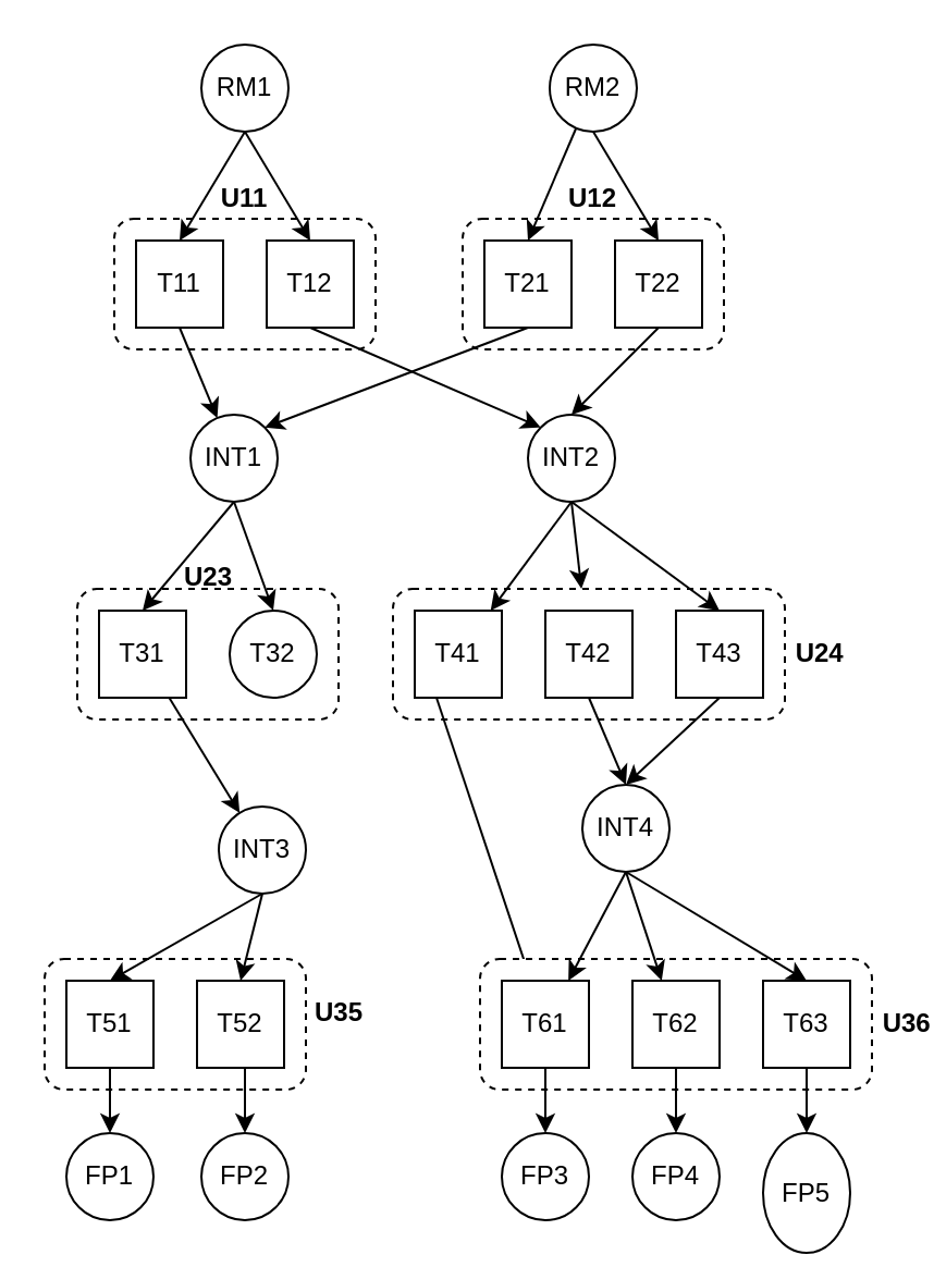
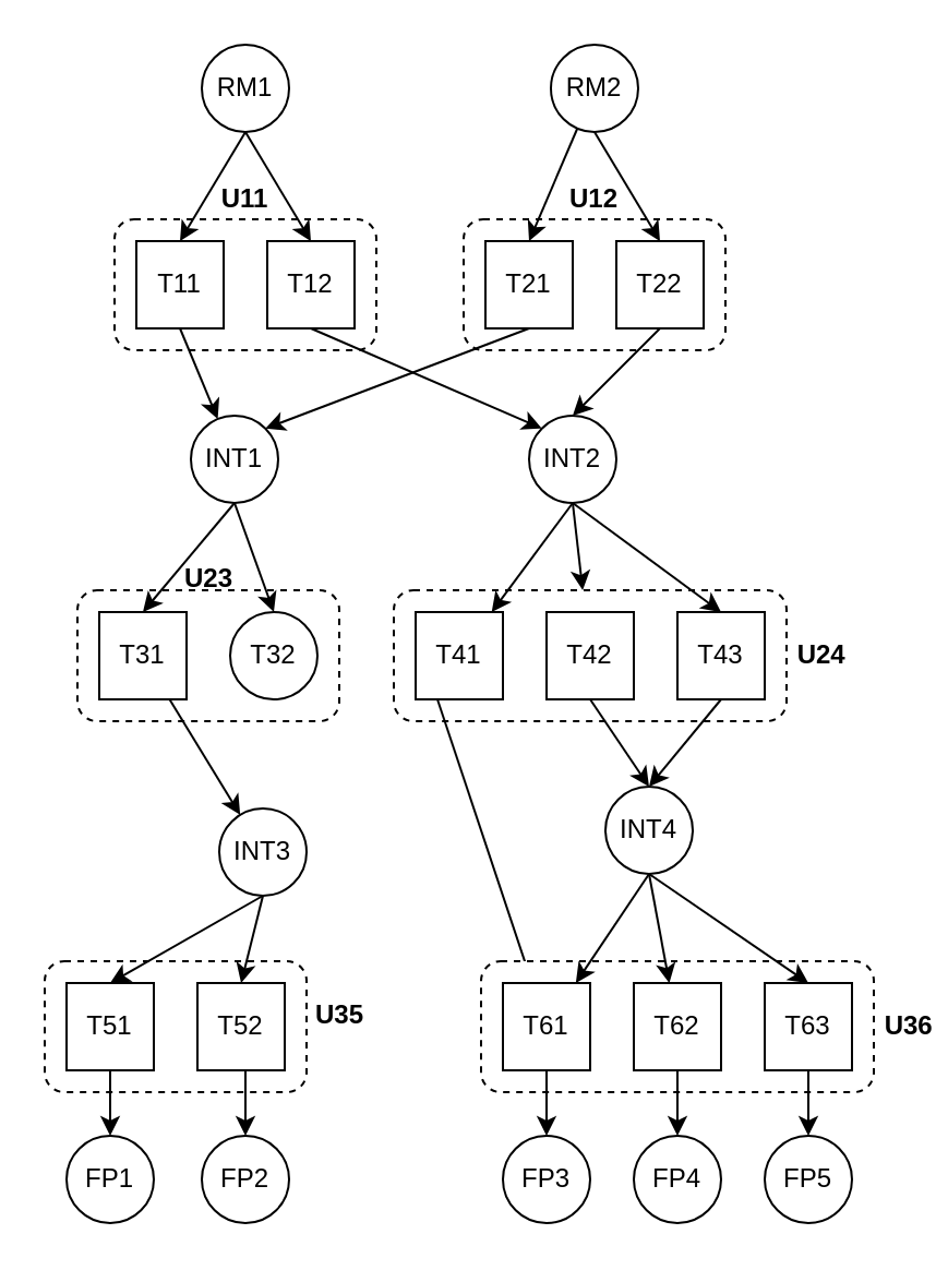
  <mxCell id="0" />
  <mxCell id="1" parent="0" />
  <mxCell id="2" value="RM1" style="ellipse;whiteSpace=wrap;html=1;aspect=fixed;" vertex="1" parent="1"><mxGeometry x="92" y="20" width="40" height="40" as="geometry" /></mxCell>
  <mxCell id="3" value="U11" style="rounded=1;whiteSpace=wrap;html=1;strokeColor=default;align=center;verticalAlign=bottom;fontFamily=Helvetica;fontSize=12;fontColor=default;fillColor=default;dashed=1;labelPosition=center;verticalLabelPosition=top;fontStyle=1" vertex="1" parent="1"><mxGeometry x="52" y="100" width="120" height="60" as="geometry" /></mxCell>
  <mxCell id="4" value="T11" style="rounded=0;whiteSpace=wrap;html=1;strokeColor=default;align=center;verticalAlign=middle;fontFamily=Helvetica;fontSize=12;fontColor=default;fillColor=default;" vertex="1" parent="1"><mxGeometry x="62" y="110" width="40" height="40" as="geometry" /></mxCell>
  <mxCell id="5" value="T12" style="rounded=0;whiteSpace=wrap;html=1;strokeColor=default;align=center;verticalAlign=middle;fontFamily=Helvetica;fontSize=12;fontColor=default;fillColor=default;" vertex="1" parent="1"><mxGeometry x="122" y="110" width="40" height="40" as="geometry" /></mxCell>
  <mxCell id="6" value="U12" style="rounded=1;whiteSpace=wrap;html=1;strokeColor=default;align=center;verticalAlign=bottom;fontFamily=Helvetica;fontSize=12;fontColor=default;fillColor=default;dashed=1;labelPosition=center;verticalLabelPosition=top;fontStyle=1" vertex="1" parent="1"><mxGeometry x="212" y="100" width="120" height="60" as="geometry" /></mxCell>
  <mxCell id="7" value="T21" style="rounded=0;whiteSpace=wrap;html=1;strokeColor=default;align=center;verticalAlign=middle;fontFamily=Helvetica;fontSize=12;fontColor=default;fillColor=default;" vertex="1" parent="1"><mxGeometry x="222" y="110" width="40" height="40" as="geometry" /></mxCell>
  <mxCell id="8" value="T22" style="rounded=0;whiteSpace=wrap;html=1;strokeColor=default;align=center;verticalAlign=middle;fontFamily=Helvetica;fontSize=12;fontColor=default;fillColor=default;" vertex="1" parent="1"><mxGeometry x="282" y="110" width="40" height="40" as="geometry" /></mxCell>
  <mxCell id="9" value="" style="endArrow=classic;html=1;rounded=0;fontFamily=Helvetica;fontSize=12;fontColor=default;exitX=0.5;exitY=1;exitDx=0;exitDy=0;entryX=0.5;entryY=0;entryDx=0;entryDy=0;" edge="1" parent="1" source="57" target="8"><mxGeometry width="50" height="50" relative="1" as="geometry"><mxPoint x="292" y="30" as="sourcePoint" /><mxPoint x="352" y="-30" as="targetPoint" /></mxGeometry></mxCell>
  <mxCell id="10" value="" style="endArrow=classic;html=1;rounded=0;fontFamily=Helvetica;fontSize=12;fontColor=default;entryX=0.5;entryY=0;entryDx=0;entryDy=0;" edge="1" parent="1" target="4"><mxGeometry width="50" height="50" relative="1" as="geometry"><mxPoint x="112" y="60" as="sourcePoint" /><mxPoint x="98.667" y="110" as="targetPoint" /></mxGeometry></mxCell>
  <mxCell id="11" value="" style="endArrow=classic;html=1;rounded=0;fontFamily=Helvetica;fontSize=12;fontColor=default;exitX=0.5;exitY=1;exitDx=0;exitDy=0;entryX=0.5;entryY=0;entryDx=0;entryDy=0;" edge="1" parent="1" source="2" target="5"><mxGeometry width="50" height="50" relative="1" as="geometry"><mxPoint x="117" y="35" as="sourcePoint" /><mxPoint x="167" y="-15" as="targetPoint" /></mxGeometry></mxCell>
  <mxCell id="12" value="INT1" style="ellipse;whiteSpace=wrap;html=1;aspect=fixed;" vertex="1" parent="1"><mxGeometry x="87" y="190" width="40" height="40" as="geometry" /></mxCell>
  <mxCell id="13" value="INT2" style="ellipse;whiteSpace=wrap;html=1;aspect=fixed;" vertex="1" parent="1"><mxGeometry x="242" y="190" width="40" height="40" as="geometry" /></mxCell>
  <mxCell id="14" value="" style="endArrow=classic;html=1;rounded=0;fontFamily=Helvetica;fontSize=12;fontColor=default;entryX=1;entryY=0;entryDx=0;entryDy=0;exitX=0.5;exitY=1;exitDx=0;exitDy=0;" edge="1" parent="1" source="7" target="12"><mxGeometry width="50" height="50" relative="1" as="geometry"><mxPoint x="212" y="130" as="sourcePoint" /><mxPoint x="132" y="230" as="targetPoint" /></mxGeometry></mxCell>
  <mxCell id="15" value="" style="endArrow=classic;html=1;rounded=0;fontFamily=Helvetica;fontSize=12;fontColor=default;exitX=0.5;exitY=1;exitDx=0;exitDy=0;" edge="1" parent="1" source="4" target="12"><mxGeometry width="50" height="50" relative="1" as="geometry"><mxPoint x="62" y="270" as="sourcePoint" /><mxPoint x="112" y="220" as="targetPoint" /></mxGeometry></mxCell>
  <mxCell id="16" value="" style="endArrow=classic;html=1;rounded=0;fontFamily=Helvetica;fontSize=12;fontColor=default;entryX=0;entryY=0;entryDx=0;entryDy=0;" edge="1" parent="1" target="13"><mxGeometry width="50" height="50" relative="1" as="geometry"><mxPoint x="142" y="150" as="sourcePoint" /><mxPoint x="192" y="100" as="targetPoint" /></mxGeometry></mxCell>
  <mxCell id="17" value="" style="endArrow=classic;html=1;rounded=0;fontFamily=Helvetica;fontSize=12;fontColor=default;entryX=0.5;entryY=0;entryDx=0;entryDy=0;exitX=0.5;exitY=1;exitDx=0;exitDy=0;" edge="1" parent="1" source="8" target="13"><mxGeometry width="50" height="50" relative="1" as="geometry"><mxPoint x="257" y="200" as="sourcePoint" /><mxPoint x="307" y="150" as="targetPoint" /></mxGeometry></mxCell>
  <mxCell id="18" value="INT3" style="ellipse;whiteSpace=wrap;html=1;aspect=fixed;" vertex="1" parent="1"><mxGeometry x="100" y="370" width="40" height="40" as="geometry" /></mxCell>
- <mxCell id="19" value="INT4" style="ellipse;whiteSpace=wrap;html=1;aspect=fixed;" vertex="1" parent="1"><mxGeometry x="267" y="360" width="40" height="40" as="geometry" /></mxCell>
+ <mxCell id="19" value="INT4" style="ellipse;whiteSpace=wrap;html=1;aspect=fixed;" vertex="1" parent="1"><mxGeometry x="277" y="360" width="40" height="40" as="geometry" /></mxCell>
  <mxCell id="20" value="" style="rounded=1;whiteSpace=wrap;html=1;strokeColor=default;align=center;verticalAlign=bottom;fontFamily=Helvetica;fontSize=12;fontColor=default;fillColor=default;dashed=1;labelPosition=center;verticalLabelPosition=top;" vertex="1" parent="1"><mxGeometry x="35" y="270" width="120" height="60" as="geometry" /></mxCell>
  <mxCell id="21" value="" style="rounded=0;orthogonalLoop=1;jettySize=auto;html=1;fontFamily=Helvetica;fontSize=12;fontColor=default;" edge="1" parent="1" source="22" target="18"><mxGeometry relative="1" as="geometry" /></mxCell>
  <mxCell id="22" value="T31" style="rounded=0;whiteSpace=wrap;html=1;strokeColor=default;align=center;verticalAlign=middle;fontFamily=Helvetica;fontSize=12;fontColor=default;fillColor=default;direction=south;" vertex="1" parent="1"><mxGeometry x="45" y="280" width="40" height="40" as="geometry" /></mxCell>
  <mxCell id="23" value="T32" style="ellipse;whiteSpace=wrap;html=1;strokeColor=default;align=center;verticalAlign=middle;fontFamily=Helvetica;fontSize=12;fontColor=default;fillColor=default;" vertex="1" parent="1"><mxGeometry x="105" y="280" width="40" height="40" as="geometry" /></mxCell>
  <mxCell id="24" value="&lt;b&gt;&amp;nbsp;U24&lt;/b&gt;" style="rounded=1;whiteSpace=wrap;html=1;strokeColor=default;align=left;verticalAlign=middle;fontFamily=Helvetica;fontSize=12;fontColor=default;fillColor=default;dashed=1;labelPosition=right;verticalLabelPosition=middle;" vertex="1" parent="1"><mxGeometry x="180" y="270" width="180" height="60" as="geometry" /></mxCell>
  <mxCell id="25" style="rounded=0;orthogonalLoop=1;jettySize=auto;html=1;exitX=0.25;exitY=1;exitDx=0;exitDy=0;fontFamily=Helvetica;fontSize=12;fontColor=default;" edge="1" parent="1" source="26" target="45"><mxGeometry relative="1" as="geometry" /></mxCell>
  <mxCell id="26" value="T41" style="rounded=0;whiteSpace=wrap;html=1;strokeColor=default;align=center;verticalAlign=middle;fontFamily=Helvetica;fontSize=12;fontColor=default;fillColor=default;" vertex="1" parent="1"><mxGeometry x="190" y="280" width="40" height="40" as="geometry" /></mxCell>
  <mxCell id="27" style="rounded=0;orthogonalLoop=1;jettySize=auto;html=1;exitX=0.5;exitY=1;exitDx=0;exitDy=0;entryX=0.5;entryY=0;entryDx=0;entryDy=0;fontFamily=Helvetica;fontSize=12;fontColor=default;" edge="1" parent="1" source="28" target="19"><mxGeometry relative="1" as="geometry" /></mxCell>
  <mxCell id="28" value="T42" style="rounded=0;whiteSpace=wrap;html=1;strokeColor=default;align=center;verticalAlign=middle;fontFamily=Helvetica;fontSize=12;fontColor=default;fillColor=default;" vertex="1" parent="1"><mxGeometry x="250" y="280" width="40" height="40" as="geometry" /></mxCell>
  <mxCell id="29" value="" style="endArrow=classic;html=1;rounded=0;fontFamily=Helvetica;fontSize=12;fontColor=default;entryX=0.5;entryY=0;entryDx=0;entryDy=0;exitX=0.5;exitY=1;exitDx=0;exitDy=0;" edge="1" parent="1" source="12" target="23"><mxGeometry width="50" height="50" relative="1" as="geometry"><mxPoint x="112" y="250" as="sourcePoint" /><mxPoint x="132" y="310" as="targetPoint" /></mxGeometry></mxCell>
  <mxCell id="30" value="" style="endArrow=classic;html=1;rounded=0;fontFamily=Helvetica;fontSize=12;fontColor=default;entryX=0.5;entryY=0;entryDx=0;entryDy=0;" edge="1" parent="1" source="57" target="7"><mxGeometry width="50" height="50" relative="1" as="geometry"><mxPoint x="272" y="40" as="sourcePoint" /><mxPoint x="322" y="-10" as="targetPoint" /></mxGeometry></mxCell>
  <mxCell id="31" style="rounded=0;orthogonalLoop=1;jettySize=auto;html=1;exitX=0.5;exitY=1;exitDx=0;exitDy=0;entryX=0.5;entryY=0;entryDx=0;entryDy=0;fontFamily=Helvetica;fontSize=12;fontColor=default;" edge="1" parent="1" source="32" target="19"><mxGeometry relative="1" as="geometry" /></mxCell>
  <mxCell id="32" value="T43" style="whiteSpace=wrap;html=1;aspect=fixed;strokeColor=default;align=center;verticalAlign=middle;fontFamily=Helvetica;fontSize=12;fontColor=default;fillColor=default;" vertex="1" parent="1"><mxGeometry x="310" y="280" width="40" height="40" as="geometry" /></mxCell>
  <mxCell id="33" value="" style="endArrow=classic;html=1;rounded=0;fontFamily=Helvetica;fontSize=12;fontColor=default;entryX=0.5;entryY=0;entryDx=0;entryDy=0;exitX=0.5;exitY=1;exitDx=0;exitDy=0;" edge="1" parent="1" source="13" target="32"><mxGeometry width="50" height="50" relative="1" as="geometry"><mxPoint x="277" y="260" as="sourcePoint" /><mxPoint x="327" y="210" as="targetPoint" /></mxGeometry></mxCell>
  <mxCell id="34" value="" style="endArrow=classic;html=1;rounded=0;fontFamily=Helvetica;fontSize=12;fontColor=default;exitX=0.5;exitY=1;exitDx=0;exitDy=0;" edge="1" parent="1" source="13" target="24"><mxGeometry width="50" height="50" relative="1" as="geometry"><mxPoint x="282" y="260" as="sourcePoint" /><mxPoint x="332" y="210" as="targetPoint" /></mxGeometry></mxCell>
  <mxCell id="35" value="" style="endArrow=classic;html=1;rounded=0;fontFamily=Helvetica;fontSize=12;fontColor=default;exitX=0.5;exitY=1;exitDx=0;exitDy=0;" edge="1" parent="1" source="13" target="26"><mxGeometry width="50" height="50" relative="1" as="geometry"><mxPoint x="272" y="260" as="sourcePoint" /><mxPoint x="322" y="210" as="targetPoint" /></mxGeometry></mxCell>
  <mxCell id="36" value="&lt;b&gt;U23&lt;/b&gt;" style="text;html=1;align=center;verticalAlign=middle;resizable=0;points=[];autosize=1;strokeColor=none;fillColor=none;fontSize=12;fontFamily=Helvetica;fontColor=default;" vertex="1" parent="1"><mxGeometry x="70" y="250" width="50" height="30" as="geometry" /></mxCell>
  <mxCell id="37" value="" style="endArrow=classic;html=1;rounded=0;fontFamily=Helvetica;fontSize=12;fontColor=default;entryX=0;entryY=0.5;entryDx=0;entryDy=0;exitX=0.5;exitY=1;exitDx=0;exitDy=0;" edge="1" parent="1" source="12" target="22"><mxGeometry width="50" height="50" relative="1" as="geometry"><mxPoint x="122" y="270" as="sourcePoint" /><mxPoint x="172" y="220" as="targetPoint" /></mxGeometry></mxCell>
  <mxCell id="38" value="" style="rounded=1;whiteSpace=wrap;html=1;strokeColor=default;align=center;verticalAlign=bottom;fontFamily=Helvetica;fontSize=12;fontColor=default;fillColor=default;dashed=1;labelPosition=center;verticalLabelPosition=top;" vertex="1" parent="1"><mxGeometry x="20" y="440" width="120" height="60" as="geometry" /></mxCell>
  <mxCell id="39" style="edgeStyle=orthogonalEdgeStyle;rounded=0;orthogonalLoop=1;jettySize=auto;html=1;exitX=1;exitY=0.5;exitDx=0;exitDy=0;fontFamily=Helvetica;fontSize=12;fontColor=default;" edge="1" parent="1" source="40" target="58"><mxGeometry relative="1" as="geometry" /></mxCell>
  <mxCell id="40" value="T51" style="rounded=0;whiteSpace=wrap;html=1;strokeColor=default;align=center;verticalAlign=middle;fontFamily=Helvetica;fontSize=12;fontColor=default;fillColor=default;direction=south;" vertex="1" parent="1"><mxGeometry x="30" y="450" width="40" height="40" as="geometry" /></mxCell>
  <mxCell id="41" style="edgeStyle=orthogonalEdgeStyle;rounded=0;orthogonalLoop=1;jettySize=auto;html=1;exitX=0.5;exitY=1;exitDx=0;exitDy=0;entryX=0.5;entryY=0;entryDx=0;entryDy=0;fontFamily=Helvetica;fontSize=12;fontColor=default;" edge="1" parent="1" source="42" target="59"><mxGeometry relative="1" as="geometry" /></mxCell>
  <mxCell id="42" value="T52" style="rounded=0;whiteSpace=wrap;html=1;strokeColor=default;align=center;verticalAlign=middle;fontFamily=Helvetica;fontSize=12;fontColor=default;fillColor=default;" vertex="1" parent="1"><mxGeometry x="90" y="450" width="40" height="40" as="geometry" /></mxCell>
  <mxCell id="43" value="&lt;b&gt;&amp;nbsp;U36&lt;/b&gt;" style="rounded=1;whiteSpace=wrap;html=1;strokeColor=default;align=left;verticalAlign=middle;fontFamily=Helvetica;fontSize=12;fontColor=default;fillColor=default;dashed=1;labelPosition=right;verticalLabelPosition=middle;" vertex="1" parent="1"><mxGeometry x="220" y="440" width="180" height="60" as="geometry" /></mxCell>
  <mxCell id="44" style="edgeStyle=orthogonalEdgeStyle;rounded=0;orthogonalLoop=1;jettySize=auto;html=1;exitX=0.5;exitY=1;exitDx=0;exitDy=0;fontFamily=Helvetica;fontSize=12;fontColor=default;" edge="1" parent="1" source="45" target="62"><mxGeometry relative="1" as="geometry" /></mxCell>
  <mxCell id="45" value="T61" style="rounded=0;whiteSpace=wrap;html=1;strokeColor=default;align=center;verticalAlign=middle;fontFamily=Helvetica;fontSize=12;fontColor=default;fillColor=default;" vertex="1" parent="1"><mxGeometry x="230" y="450" width="40" height="40" as="geometry" /></mxCell>
  <mxCell id="46" style="edgeStyle=orthogonalEdgeStyle;rounded=0;orthogonalLoop=1;jettySize=auto;html=1;exitX=0.5;exitY=1;exitDx=0;exitDy=0;fontFamily=Helvetica;fontSize=12;fontColor=default;" edge="1" parent="1" source="47" target="61"><mxGeometry relative="1" as="geometry" /></mxCell>
  <mxCell id="47" value="T62" style="rounded=0;whiteSpace=wrap;html=1;strokeColor=default;align=center;verticalAlign=middle;fontFamily=Helvetica;fontSize=12;fontColor=default;fillColor=default;" vertex="1" parent="1"><mxGeometry x="290" y="450" width="40" height="40" as="geometry" /></mxCell>
  <mxCell id="48" value="" style="endArrow=classic;html=1;rounded=0;fontFamily=Helvetica;fontSize=12;fontColor=default;entryX=0.5;entryY=0;entryDx=0;entryDy=0;exitX=0.5;exitY=1;exitDx=0;exitDy=0;" edge="1" parent="1" target="42" source="18"><mxGeometry width="50" height="50" relative="1" as="geometry"><mxPoint x="122" y="480" as="sourcePoint" /><mxPoint x="172" y="430" as="targetPoint" /></mxGeometry></mxCell>
  <mxCell id="49" style="edgeStyle=orthogonalEdgeStyle;rounded=0;orthogonalLoop=1;jettySize=auto;html=1;exitX=0.5;exitY=1;exitDx=0;exitDy=0;entryX=0.5;entryY=0;entryDx=0;entryDy=0;fontFamily=Helvetica;fontSize=12;fontColor=default;" edge="1" parent="1" source="50" target="60"><mxGeometry relative="1" as="geometry" /></mxCell>
  <mxCell id="50" value="T63" style="whiteSpace=wrap;html=1;aspect=fixed;strokeColor=default;align=center;verticalAlign=middle;fontFamily=Helvetica;fontSize=12;fontColor=default;fillColor=default;" vertex="1" parent="1"><mxGeometry x="350" y="450" width="40" height="40" as="geometry" /></mxCell>
  <mxCell id="51" value="" style="endArrow=classic;html=1;rounded=0;fontFamily=Helvetica;fontSize=12;fontColor=default;entryX=0.5;entryY=0;entryDx=0;entryDy=0;exitX=0.5;exitY=1;exitDx=0;exitDy=0;" edge="1" parent="1" target="50" source="19"><mxGeometry width="50" height="50" relative="1" as="geometry"><mxPoint x="327" y="480" as="sourcePoint" /><mxPoint x="377" y="430" as="targetPoint" /></mxGeometry></mxCell>
  <mxCell id="52" value="" style="endArrow=classic;html=1;rounded=0;fontFamily=Helvetica;fontSize=12;fontColor=default;exitX=0.5;exitY=1;exitDx=0;exitDy=0;" edge="1" parent="1" source="19" target="47"><mxGeometry width="50" height="50" relative="1" as="geometry"><mxPoint x="312" y="460" as="sourcePoint" /><mxPoint x="382" y="430" as="targetPoint" /></mxGeometry></mxCell>
  <mxCell id="53" value="" style="endArrow=classic;html=1;rounded=0;fontFamily=Helvetica;fontSize=12;fontColor=default;exitX=0.5;exitY=1;exitDx=0;exitDy=0;" edge="1" parent="1" target="45" source="19"><mxGeometry width="50" height="50" relative="1" as="geometry"><mxPoint x="322" y="480" as="sourcePoint" /><mxPoint x="372" y="430" as="targetPoint" /></mxGeometry></mxCell>
  <mxCell id="54" value="&lt;b&gt;U35&lt;/b&gt;" style="text;html=1;align=center;verticalAlign=middle;resizable=0;points=[];autosize=1;strokeColor=none;fillColor=none;fontSize=12;fontFamily=Helvetica;fontColor=default;" vertex="1" parent="1"><mxGeometry x="130" y="450" width="50" height="30" as="geometry" /></mxCell>
  <mxCell id="55" value="" style="endArrow=classic;html=1;rounded=0;fontFamily=Helvetica;fontSize=12;fontColor=default;entryX=0;entryY=0.5;entryDx=0;entryDy=0;exitX=0.5;exitY=1;exitDx=0;exitDy=0;" edge="1" parent="1" target="40" source="18"><mxGeometry width="50" height="50" relative="1" as="geometry"><mxPoint x="122" y="480" as="sourcePoint" /><mxPoint x="172" y="430" as="targetPoint" /></mxGeometry></mxCell>
  <mxCell id="56" value="" style="endArrow=classic;html=1;rounded=0;fontFamily=Helvetica;fontSize=12;fontColor=default;entryX=0.5;entryY=0;entryDx=0;entryDy=0;" edge="1" parent="1" target="57"><mxGeometry width="50" height="50" relative="1" as="geometry"><mxPoint x="272" y="40" as="sourcePoint" /><mxPoint x="242" y="110" as="targetPoint" /></mxGeometry></mxCell>
  <mxCell id="57" value="RM2" style="ellipse;whiteSpace=wrap;html=1;aspect=fixed;" vertex="1" parent="1"><mxGeometry x="252" y="20" width="40" height="40" as="geometry" /></mxCell>
  <mxCell id="58" value="FP1" style="ellipse;whiteSpace=wrap;html=1;aspect=fixed;" vertex="1" parent="1"><mxGeometry x="30" y="520" width="40" height="40" as="geometry" /></mxCell>
  <mxCell id="59" value="FP2" style="ellipse;whiteSpace=wrap;html=1;aspect=fixed;" vertex="1" parent="1"><mxGeometry x="92" y="520" width="40" height="40" as="geometry" /></mxCell>
- <mxCell id="60" value="FP5" style="ellipse;whiteSpace=wrap;html=1;aspect=fixed;" vertex="1" parent="1"><mxGeometry x="350" y="520" width="40" height="55" as="geometry" /></mxCell>
+ <mxCell id="60" value="FP5" style="ellipse;whiteSpace=wrap;html=1;aspect=fixed;" vertex="1" parent="1"><mxGeometry x="350" y="520" width="40" height="40" as="geometry" /></mxCell>
  <mxCell id="61" value="FP4" style="ellipse;whiteSpace=wrap;html=1;aspect=fixed;" vertex="1" parent="1"><mxGeometry x="290" y="520" width="40" height="40" as="geometry" /></mxCell>
  <mxCell id="62" value="FP3" style="ellipse;whiteSpace=wrap;html=1;aspect=fixed;" vertex="1" parent="1"><mxGeometry x="230" y="520" width="40" height="40" as="geometry" /></mxCell>
